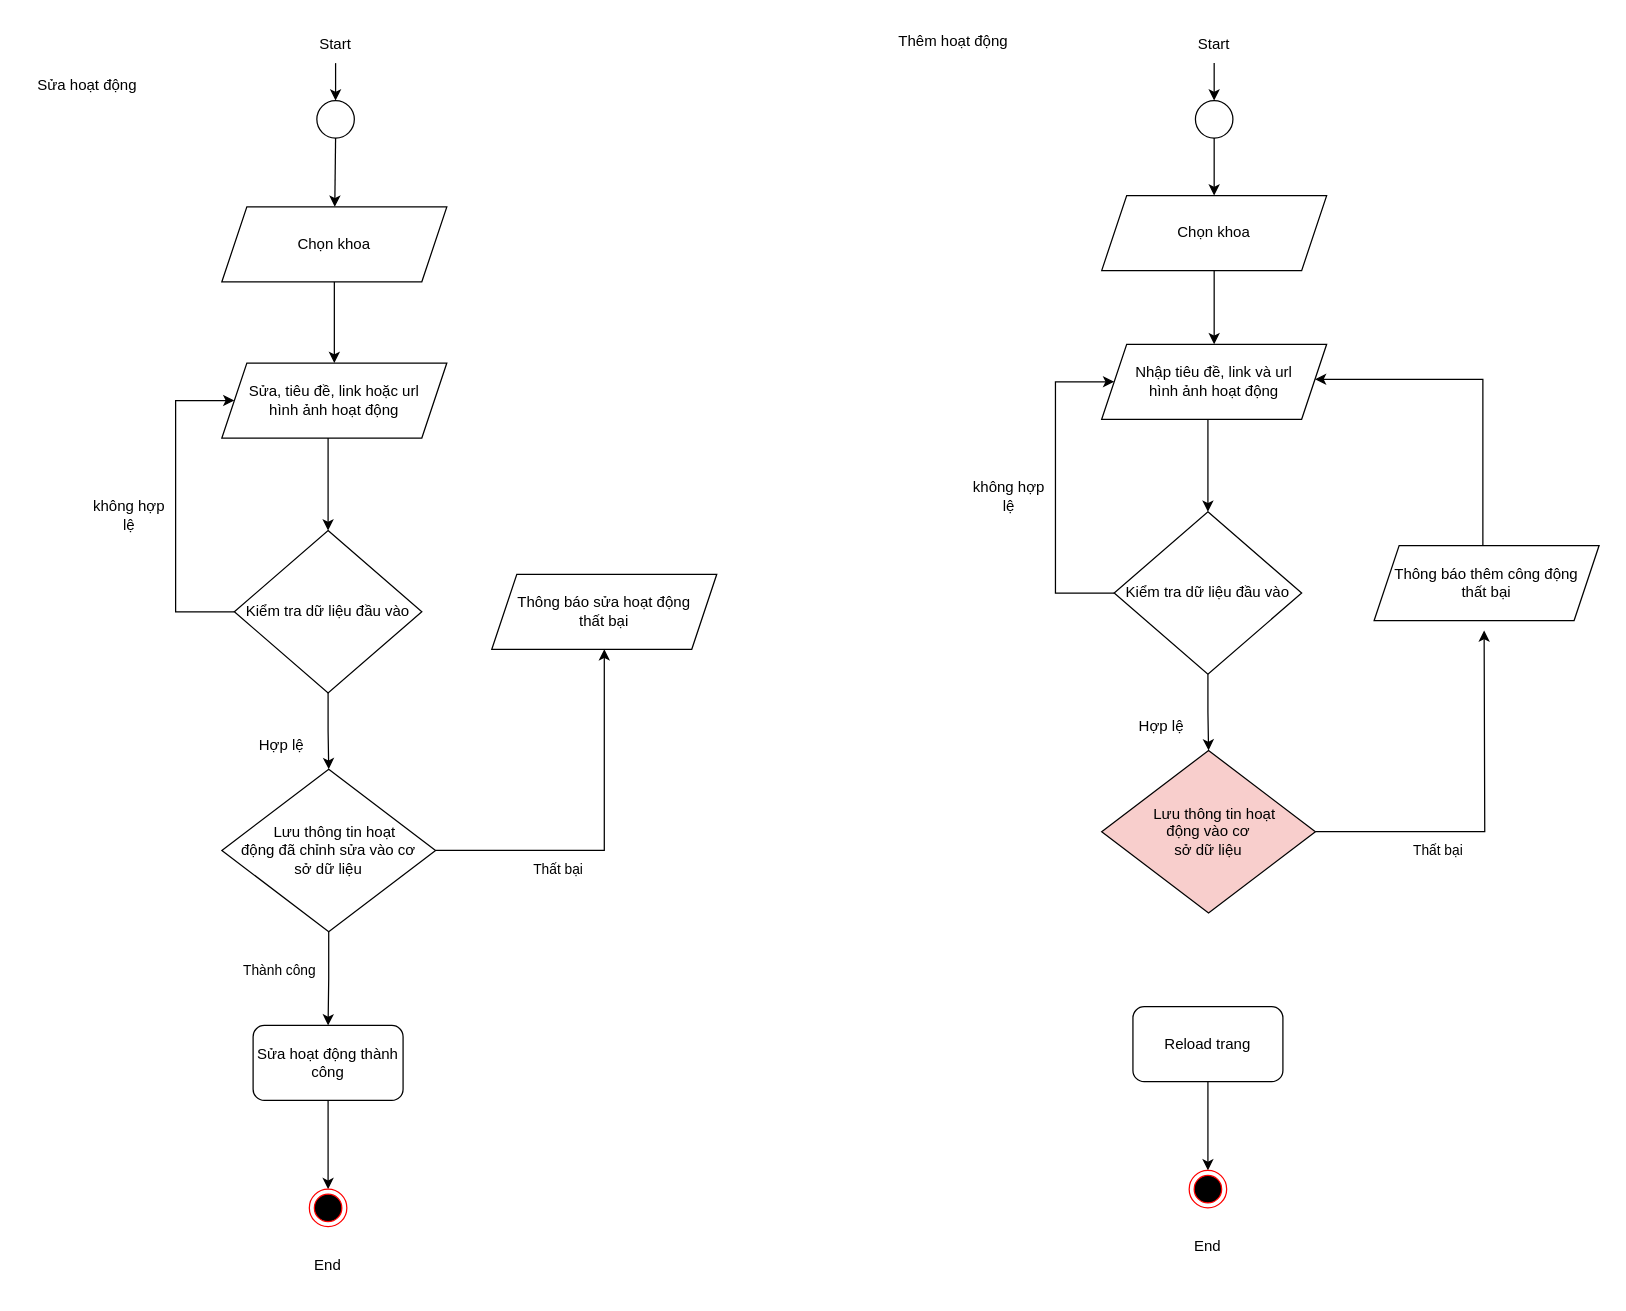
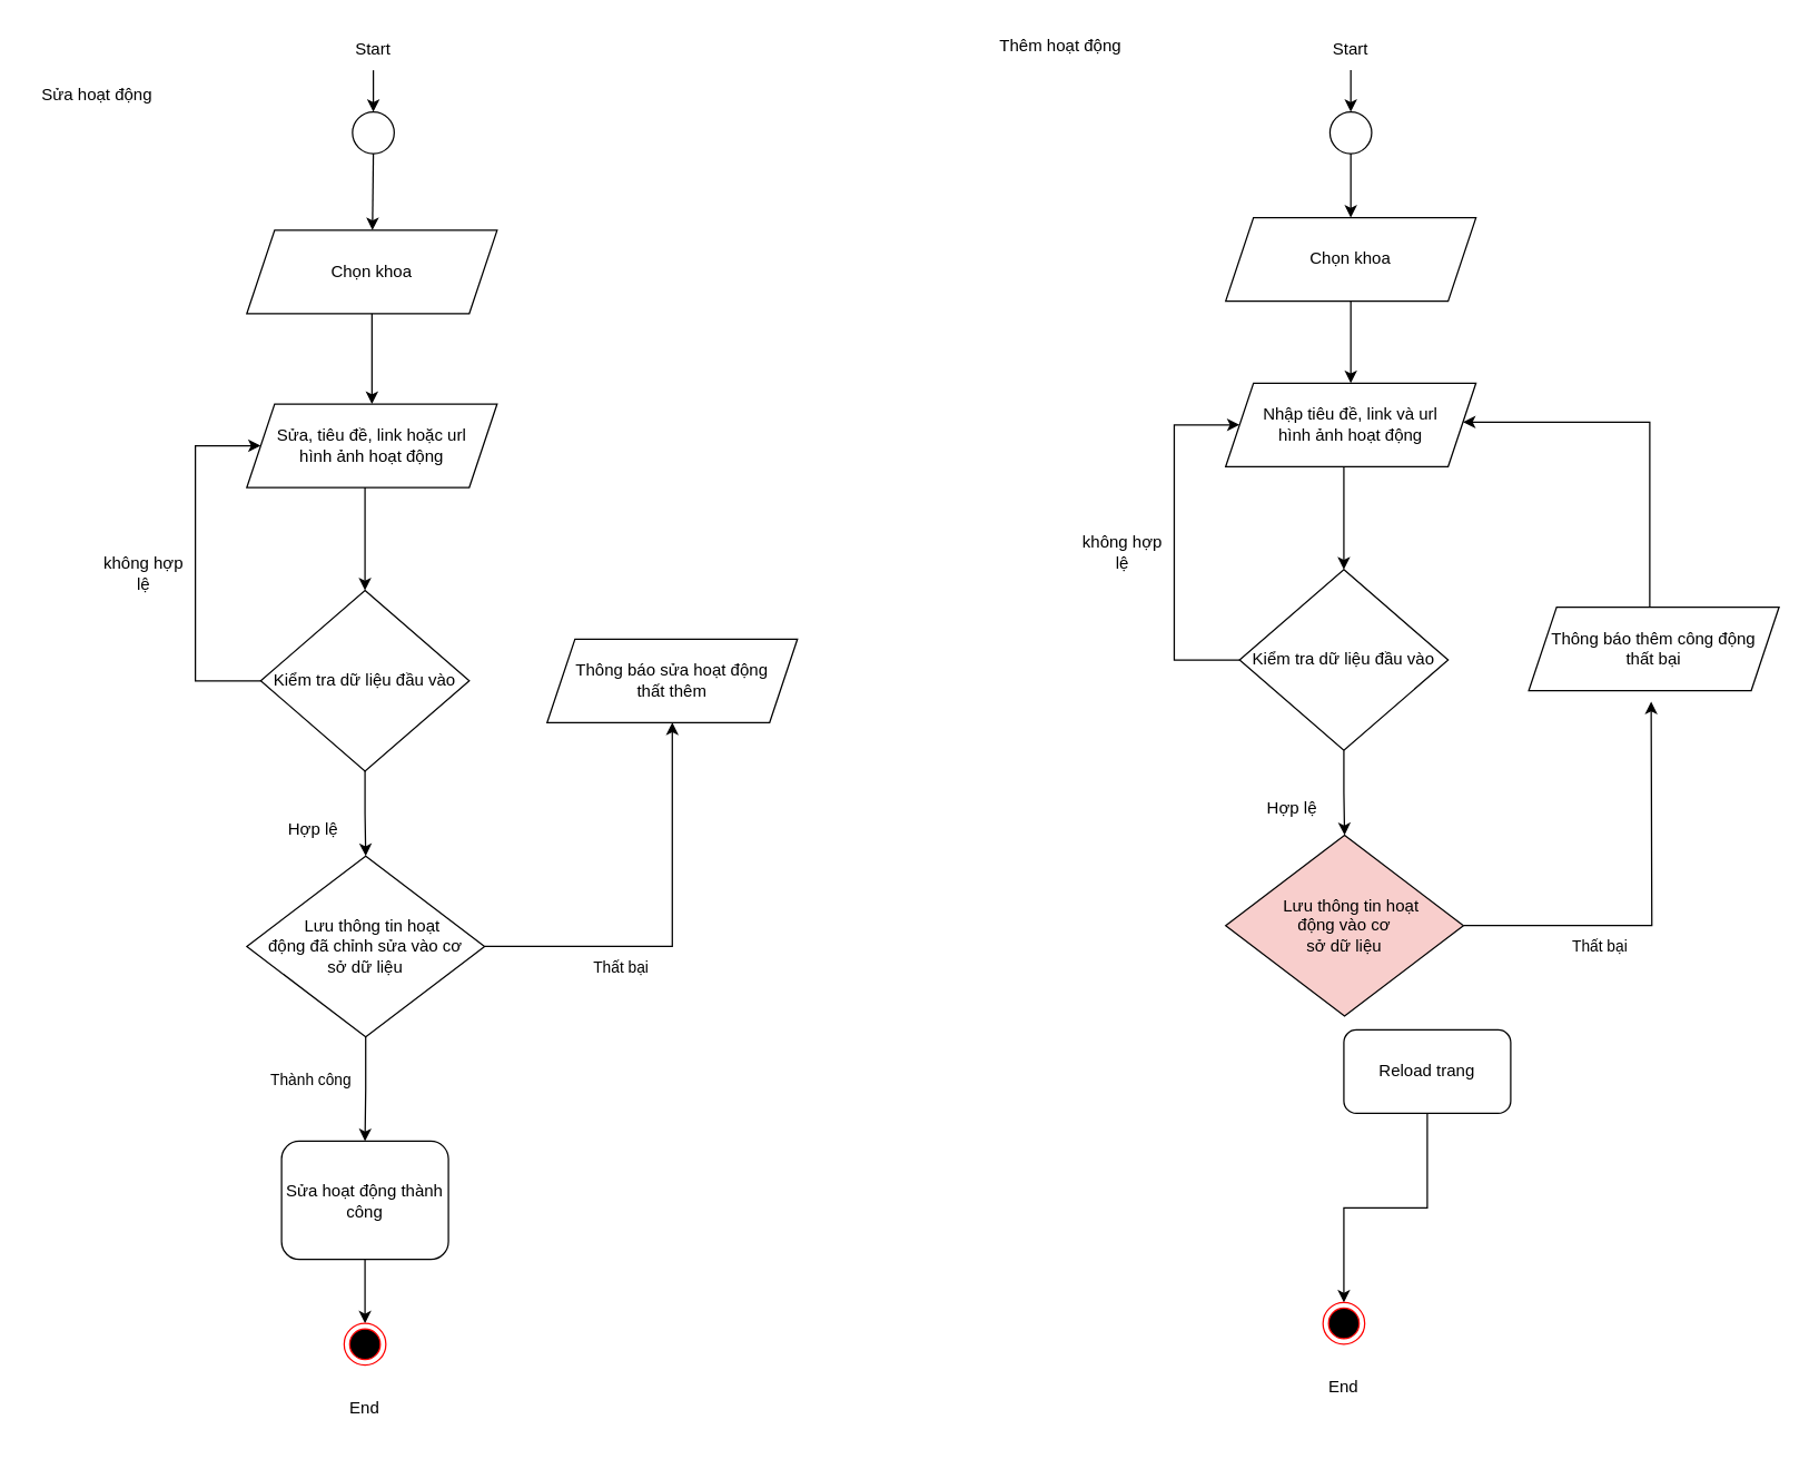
  <mxCell id="0" />
  <mxCell id="1" parent="0" />
  <mxCell id="2" value="" style="ellipse;whiteSpace=wrap;html=1;aspect=fixed;" vertex="1" parent="1"><mxGeometry x="253" y="80" width="30" height="30" as="geometry" /></mxCell>
  <mxCell id="3" value="" style="endArrow=classic;html=1;rounded=0;entryX=0.5;entryY=0;entryDx=0;entryDy=0;" edge="1" parent="1" target="2"><mxGeometry width="50" height="50" relative="1" as="geometry"><mxPoint x="268" y="50" as="sourcePoint" /><mxPoint x="468" y="-20" as="targetPoint" /></mxGeometry></mxCell>
  <mxCell id="4" value="Start" style="text;html=1;align=center;verticalAlign=middle;whiteSpace=wrap;rounded=0;" vertex="1" parent="1"><mxGeometry x="238" y="20" width="60" height="30" as="geometry" /></mxCell>
  <mxCell id="5" value="" style="endArrow=classic;html=1;rounded=0;exitX=0.5;exitY=1;exitDx=0;exitDy=0;" edge="1" parent="1" source="2" target="48"><mxGeometry width="50" height="50" relative="1" as="geometry"><mxPoint x="303" y="260" as="sourcePoint" /><mxPoint x="268" y="160" as="targetPoint" /></mxGeometry></mxCell>
  <mxCell id="6" style="edgeStyle=orthogonalEdgeStyle;rounded=0;orthogonalLoop=1;jettySize=auto;html=1;entryX=0;entryY=0.5;entryDx=0;entryDy=0;" edge="1" parent="1" source="8" target="16"><mxGeometry relative="1" as="geometry"><mxPoint x="202" y="320" as="targetPoint" /><Array as="points"><mxPoint x="140" y="489" /><mxPoint x="140" y="320" /></Array></mxGeometry></mxCell>
  <mxCell id="7" style="edgeStyle=orthogonalEdgeStyle;rounded=0;orthogonalLoop=1;jettySize=auto;html=1;" edge="1" parent="1" source="8" target="22"><mxGeometry relative="1" as="geometry" /></mxCell>
  <mxCell id="8" value="Kiểm tra dữ liệu đầu vào" style="rhombus;whiteSpace=wrap;html=1;" vertex="1" parent="1"><mxGeometry x="187" y="424" width="150" height="130" as="geometry" /></mxCell>
  <mxCell id="9" value="" style="endArrow=classic;html=1;rounded=0;exitX=0.5;exitY=1;exitDx=0;exitDy=0;" edge="1" parent="1" target="8"><mxGeometry width="50" height="50" relative="1" as="geometry"><mxPoint x="262" y="350" as="sourcePoint" /><mxPoint x="262" y="411" as="targetPoint" /></mxGeometry></mxCell>
  <mxCell id="10" value="không hợp lệ" style="text;html=1;align=center;verticalAlign=middle;whiteSpace=wrap;rounded=0;" vertex="1" parent="1"><mxGeometry x="73" y="397" width="60" height="30" as="geometry" /></mxCell>
  <mxCell id="11" style="edgeStyle=orthogonalEdgeStyle;rounded=0;orthogonalLoop=1;jettySize=auto;html=1;entryX=0.5;entryY=0;entryDx=0;entryDy=0;" edge="1" parent="1" source="12" target="14"><mxGeometry relative="1" as="geometry" /></mxCell>
- <mxCell id="12" value="Sửa hoạt động thành công" style="rounded=1;whiteSpace=wrap;html=1;" vertex="1" parent="1"><mxGeometry x="202" y="820" width="120" height="60" as="geometry" /></mxCell>
+ <mxCell id="12" value="Sửa hoạt động thành công" style="rounded=1;whiteSpace=wrap;html=1;" vertex="1" parent="1"><mxGeometry x="202" y="820" width="120" height="85" as="geometry" /></mxCell>
  <mxCell id="13" value="Hợp lệ" style="text;html=1;align=center;verticalAlign=middle;whiteSpace=wrap;rounded=0;" vertex="1" parent="1"><mxGeometry x="195" y="581" width="60" height="30" as="geometry" /></mxCell>
  <mxCell id="14" value="" style="ellipse;html=1;shape=endState;fillColor=#000000;strokeColor=#ff0000;" vertex="1" parent="1"><mxGeometry x="247" y="951" width="30" height="30" as="geometry" /></mxCell>
  <mxCell id="15" value="End" style="text;html=1;align=center;verticalAlign=middle;whiteSpace=wrap;rounded=0;" vertex="1" parent="1"><mxGeometry x="232" y="997" width="60" height="30" as="geometry" /></mxCell>
  <mxCell id="16" value="Sửa, tiêu đề, link hoặc url&lt;div&gt;hình ảnh hoạt động&lt;/div&gt;" style="shape=parallelogram;perimeter=parallelogramPerimeter;whiteSpace=wrap;html=1;fixedSize=1;" vertex="1" parent="1"><mxGeometry x="177" y="290" width="180" height="60" as="geometry" /></mxCell>
  <mxCell id="17" value="Sửa hoạt động" style="text;html=1;align=center;verticalAlign=middle;resizable=0;points=[];autosize=1;strokeColor=none;fillColor=none;" vertex="1" parent="1"><mxGeometry x="20" y="55" width="97" height="26" as="geometry" /></mxCell>
  <mxCell id="18" style="edgeStyle=orthogonalEdgeStyle;rounded=0;orthogonalLoop=1;jettySize=auto;html=1;exitX=0.5;exitY=1;exitDx=0;exitDy=0;" edge="1" parent="1" source="22" target="12"><mxGeometry relative="1" as="geometry" /></mxCell>
  <mxCell id="19" value="Thành công" style="edgeLabel;html=1;align=center;verticalAlign=middle;resizable=0;points=[];" vertex="1" connectable="0" parent="18"><mxGeometry x="-0.2" y="3" relative="1" as="geometry"><mxPoint x="-43" as="offset" /></mxGeometry></mxCell>
  <mxCell id="20" style="edgeStyle=orthogonalEdgeStyle;rounded=0;orthogonalLoop=1;jettySize=auto;html=1;exitX=1;exitY=0.5;exitDx=0;exitDy=0;" edge="1" parent="1" source="22" target="23"><mxGeometry relative="1" as="geometry" /></mxCell>
  <mxCell id="21" value="Thất bại" style="edgeLabel;html=1;align=center;verticalAlign=middle;resizable=0;points=[];" vertex="1" connectable="0" parent="20"><mxGeometry x="-0.455" y="1" relative="1" as="geometry"><mxPoint x="16" y="15" as="offset" /></mxGeometry></mxCell>
  <mxCell id="22" value="&amp;nbsp; &amp;nbsp;Lưu thông tin hoạt&lt;div&gt;động đã chỉnh sửa vào cơ&lt;div&gt;sở dữ liệu&lt;/div&gt;&lt;/div&gt;" style="rhombus;whiteSpace=wrap;html=1;" vertex="1" parent="1"><mxGeometry x="177" y="615" width="171" height="130" as="geometry" /></mxCell>
- <mxCell id="23" value="Thông báo sửa hoạt động&lt;div&gt;thất bại&lt;/div&gt;" style="shape=parallelogram;perimeter=parallelogramPerimeter;whiteSpace=wrap;html=1;fixedSize=1;" vertex="1" parent="1"><mxGeometry x="393" y="459" width="180" height="60" as="geometry" /></mxCell>
+ <mxCell id="23" value="Thông báo sửa hoạt động&lt;div&gt;thất thêm&lt;/div&gt;" style="shape=parallelogram;perimeter=parallelogramPerimeter;whiteSpace=wrap;html=1;fixedSize=1;" vertex="1" parent="1"><mxGeometry x="393" y="459" width="180" height="60" as="geometry" /></mxCell>
  <mxCell id="24" value="" style="ellipse;whiteSpace=wrap;html=1;aspect=fixed;" vertex="1" parent="1"><mxGeometry x="956" y="80" width="30" height="30" as="geometry" /></mxCell>
  <mxCell id="25" value="" style="endArrow=classic;html=1;rounded=0;entryX=0.5;entryY=0;entryDx=0;entryDy=0;" edge="1" parent="1" target="24"><mxGeometry width="50" height="50" relative="1" as="geometry"><mxPoint x="971" y="50" as="sourcePoint" /><mxPoint x="1171" y="-20" as="targetPoint" /></mxGeometry></mxCell>
  <mxCell id="26" value="Start" style="text;html=1;align=center;verticalAlign=middle;whiteSpace=wrap;rounded=0;" vertex="1" parent="1"><mxGeometry x="941" y="20" width="60" height="30" as="geometry" /></mxCell>
  <mxCell id="27" value="" style="endArrow=classic;html=1;rounded=0;exitX=0.5;exitY=1;exitDx=0;exitDy=0;" edge="1" parent="1" source="24" target="46"><mxGeometry width="50" height="50" relative="1" as="geometry"><mxPoint x="1006" y="260" as="sourcePoint" /><mxPoint x="971" y="160" as="targetPoint" /></mxGeometry></mxCell>
  <mxCell id="28" style="edgeStyle=orthogonalEdgeStyle;rounded=0;orthogonalLoop=1;jettySize=auto;html=1;entryX=0;entryY=0.5;entryDx=0;entryDy=0;" edge="1" parent="1" source="30" target="38"><mxGeometry relative="1" as="geometry"><mxPoint x="906" y="305" as="targetPoint" /><Array as="points"><mxPoint x="844" y="474" /><mxPoint x="844" y="305" /></Array></mxGeometry></mxCell>
  <mxCell id="29" style="edgeStyle=orthogonalEdgeStyle;rounded=0;orthogonalLoop=1;jettySize=auto;html=1;" edge="1" parent="1" source="30" target="42"><mxGeometry relative="1" as="geometry" /></mxCell>
  <mxCell id="30" value="Kiểm tra dữ liệu đầu vào" style="rhombus;whiteSpace=wrap;html=1;" vertex="1" parent="1"><mxGeometry x="891" y="409" width="150" height="130" as="geometry" /></mxCell>
  <mxCell id="31" value="" style="endArrow=classic;html=1;rounded=0;exitX=0.5;exitY=1;exitDx=0;exitDy=0;" edge="1" parent="1" target="30"><mxGeometry width="50" height="50" relative="1" as="geometry"><mxPoint x="966" y="335" as="sourcePoint" /><mxPoint x="966" y="396" as="targetPoint" /></mxGeometry></mxCell>
  <mxCell id="32" value="không hợp lệ" style="text;html=1;align=center;verticalAlign=middle;whiteSpace=wrap;rounded=0;" vertex="1" parent="1"><mxGeometry x="777" y="382" width="60" height="30" as="geometry" /></mxCell>
  <mxCell id="33" style="edgeStyle=orthogonalEdgeStyle;rounded=0;orthogonalLoop=1;jettySize=auto;html=1;entryX=0.5;entryY=0;entryDx=0;entryDy=0;" edge="1" parent="1" source="34" target="36"><mxGeometry relative="1" as="geometry" /></mxCell>
- <mxCell id="34" value="Reload trang" style="rounded=1;whiteSpace=wrap;html=1;" vertex="1" parent="1"><mxGeometry x="906" y="805" width="120" height="60" as="geometry" /></mxCell>
+ <mxCell id="34" value="Reload trang" style="rounded=1;whiteSpace=wrap;html=1;" vertex="1" parent="1"><mxGeometry x="966" y="740" width="120" height="60" as="geometry" /></mxCell>
  <mxCell id="35" value="Hợp lệ" style="text;html=1;align=center;verticalAlign=middle;whiteSpace=wrap;rounded=0;" vertex="1" parent="1"><mxGeometry x="899" y="566" width="60" height="30" as="geometry" /></mxCell>
  <mxCell id="36" value="" style="ellipse;html=1;shape=endState;fillColor=#000000;strokeColor=#ff0000;" vertex="1" parent="1"><mxGeometry x="951" y="936" width="30" height="30" as="geometry" /></mxCell>
  <mxCell id="37" value="End" style="text;html=1;align=center;verticalAlign=middle;whiteSpace=wrap;rounded=0;" vertex="1" parent="1"><mxGeometry x="936" y="982" width="60" height="30" as="geometry" /></mxCell>
  <mxCell id="38" value="Nhập tiêu đề, link và url&lt;div&gt;hình ảnh hoạt động&lt;/div&gt;" style="shape=parallelogram;perimeter=parallelogramPerimeter;whiteSpace=wrap;html=1;fixedSize=1;" vertex="1" parent="1"><mxGeometry x="881" y="275" width="180" height="60" as="geometry" /></mxCell>
  <mxCell id="39" value="Thêm hoạt động" style="text;html=1;align=center;verticalAlign=middle;resizable=0;points=[];autosize=1;strokeColor=none;fillColor=none;" vertex="1" parent="1"><mxGeometry x="709" y="20" width="105" height="26" as="geometry" /></mxCell>
  <mxCell id="40" style="edgeStyle=orthogonalEdgeStyle;rounded=0;orthogonalLoop=1;jettySize=auto;html=1;exitX=1;exitY=0.5;exitDx=0;exitDy=0;" edge="1" parent="1" source="42"><mxGeometry relative="1" as="geometry"><mxPoint x="1187" y="504" as="targetPoint" /></mxGeometry></mxCell>
  <mxCell id="41" value="Thất bại" style="edgeLabel;html=1;align=center;verticalAlign=middle;resizable=0;points=[];" vertex="1" connectable="0" parent="40"><mxGeometry x="-0.455" y="1" relative="1" as="geometry"><mxPoint x="16" y="15" as="offset" /></mxGeometry></mxCell>
  <mxCell id="42" value="&amp;nbsp; &amp;nbsp;Lưu thông tin hoạt&lt;div&gt;động vào cơ&lt;div&gt;sở dữ liệu&lt;/div&gt;&lt;/div&gt;" style="rhombus;whiteSpace=wrap;html=1;fillColor=#f8cecc;" vertex="1" parent="1"><mxGeometry x="881" y="600" width="171" height="130" as="geometry" /></mxCell>
  <mxCell id="43" style="edgeStyle=orthogonalEdgeStyle;rounded=0;orthogonalLoop=1;jettySize=auto;html=1;exitX=0.5;exitY=0;exitDx=0;exitDy=0;" edge="1" parent="1" target="38"><mxGeometry relative="1" as="geometry"><Array as="points"><mxPoint x="1186" y="303" /></Array><mxPoint x="1187" y="444" as="sourcePoint" /></mxGeometry></mxCell>
  <mxCell id="44" value="Thông báo thêm công động&lt;div&gt;thất bại&lt;/div&gt;" style="shape=parallelogram;perimeter=parallelogramPerimeter;whiteSpace=wrap;html=1;fixedSize=1;" vertex="1" parent="1"><mxGeometry x="1099" y="436" width="180" height="60" as="geometry" /></mxCell>
  <mxCell id="45" style="edgeStyle=orthogonalEdgeStyle;rounded=0;orthogonalLoop=1;jettySize=auto;html=1;exitX=0.5;exitY=1;exitDx=0;exitDy=0;" edge="1" parent="1" source="46" target="38"><mxGeometry relative="1" as="geometry" /></mxCell>
  <mxCell id="46" value="Chọn khoa" style="shape=parallelogram;perimeter=parallelogramPerimeter;whiteSpace=wrap;html=1;fixedSize=1;" vertex="1" parent="1"><mxGeometry x="881" y="156" width="180" height="60" as="geometry" /></mxCell>
  <mxCell id="47" style="edgeStyle=orthogonalEdgeStyle;rounded=0;orthogonalLoop=1;jettySize=auto;html=1;" edge="1" parent="1" source="48" target="16"><mxGeometry relative="1" as="geometry" /></mxCell>
  <mxCell id="48" value="Chọn khoa" style="shape=parallelogram;perimeter=parallelogramPerimeter;whiteSpace=wrap;html=1;fixedSize=1;" vertex="1" parent="1"><mxGeometry x="177" y="165" width="180" height="60" as="geometry" /></mxCell>
